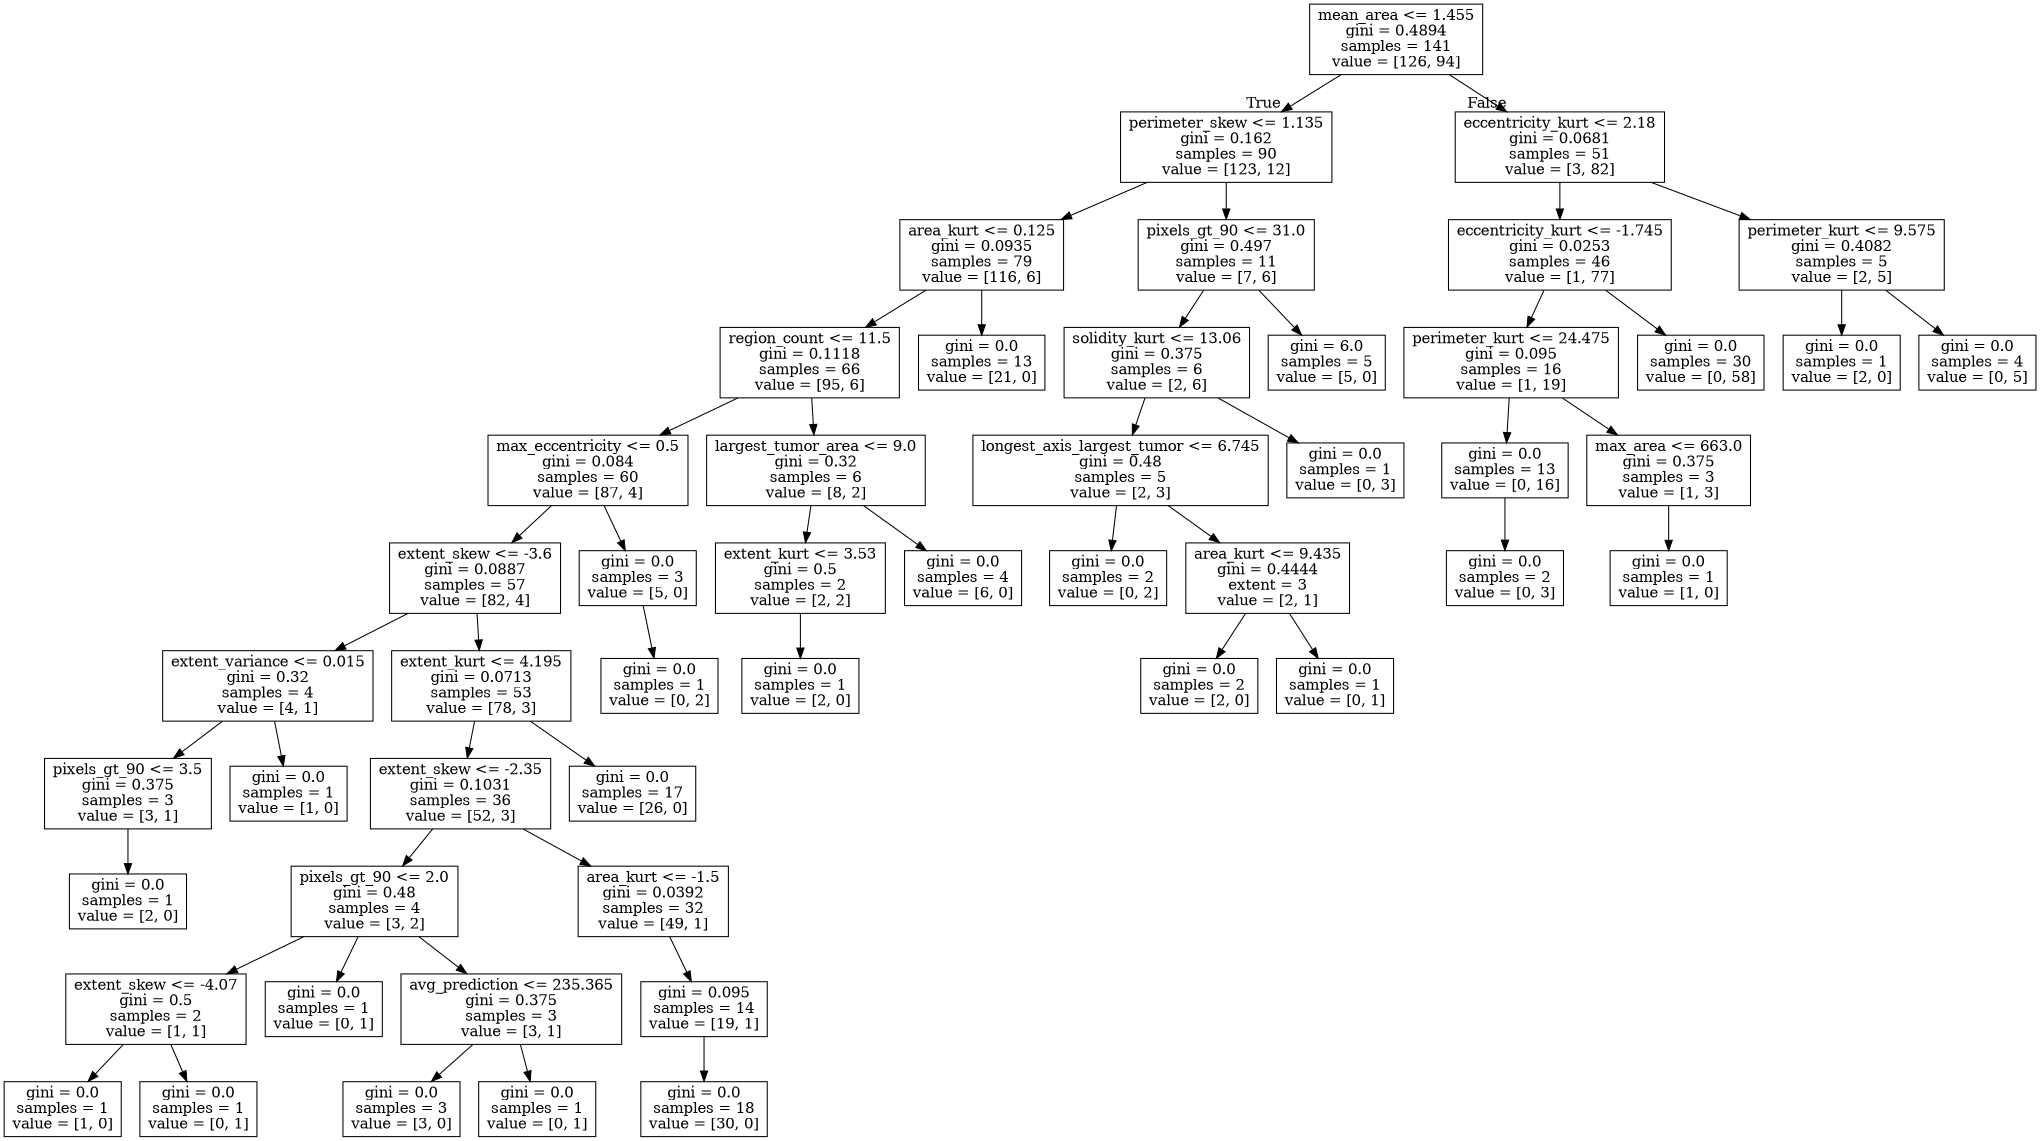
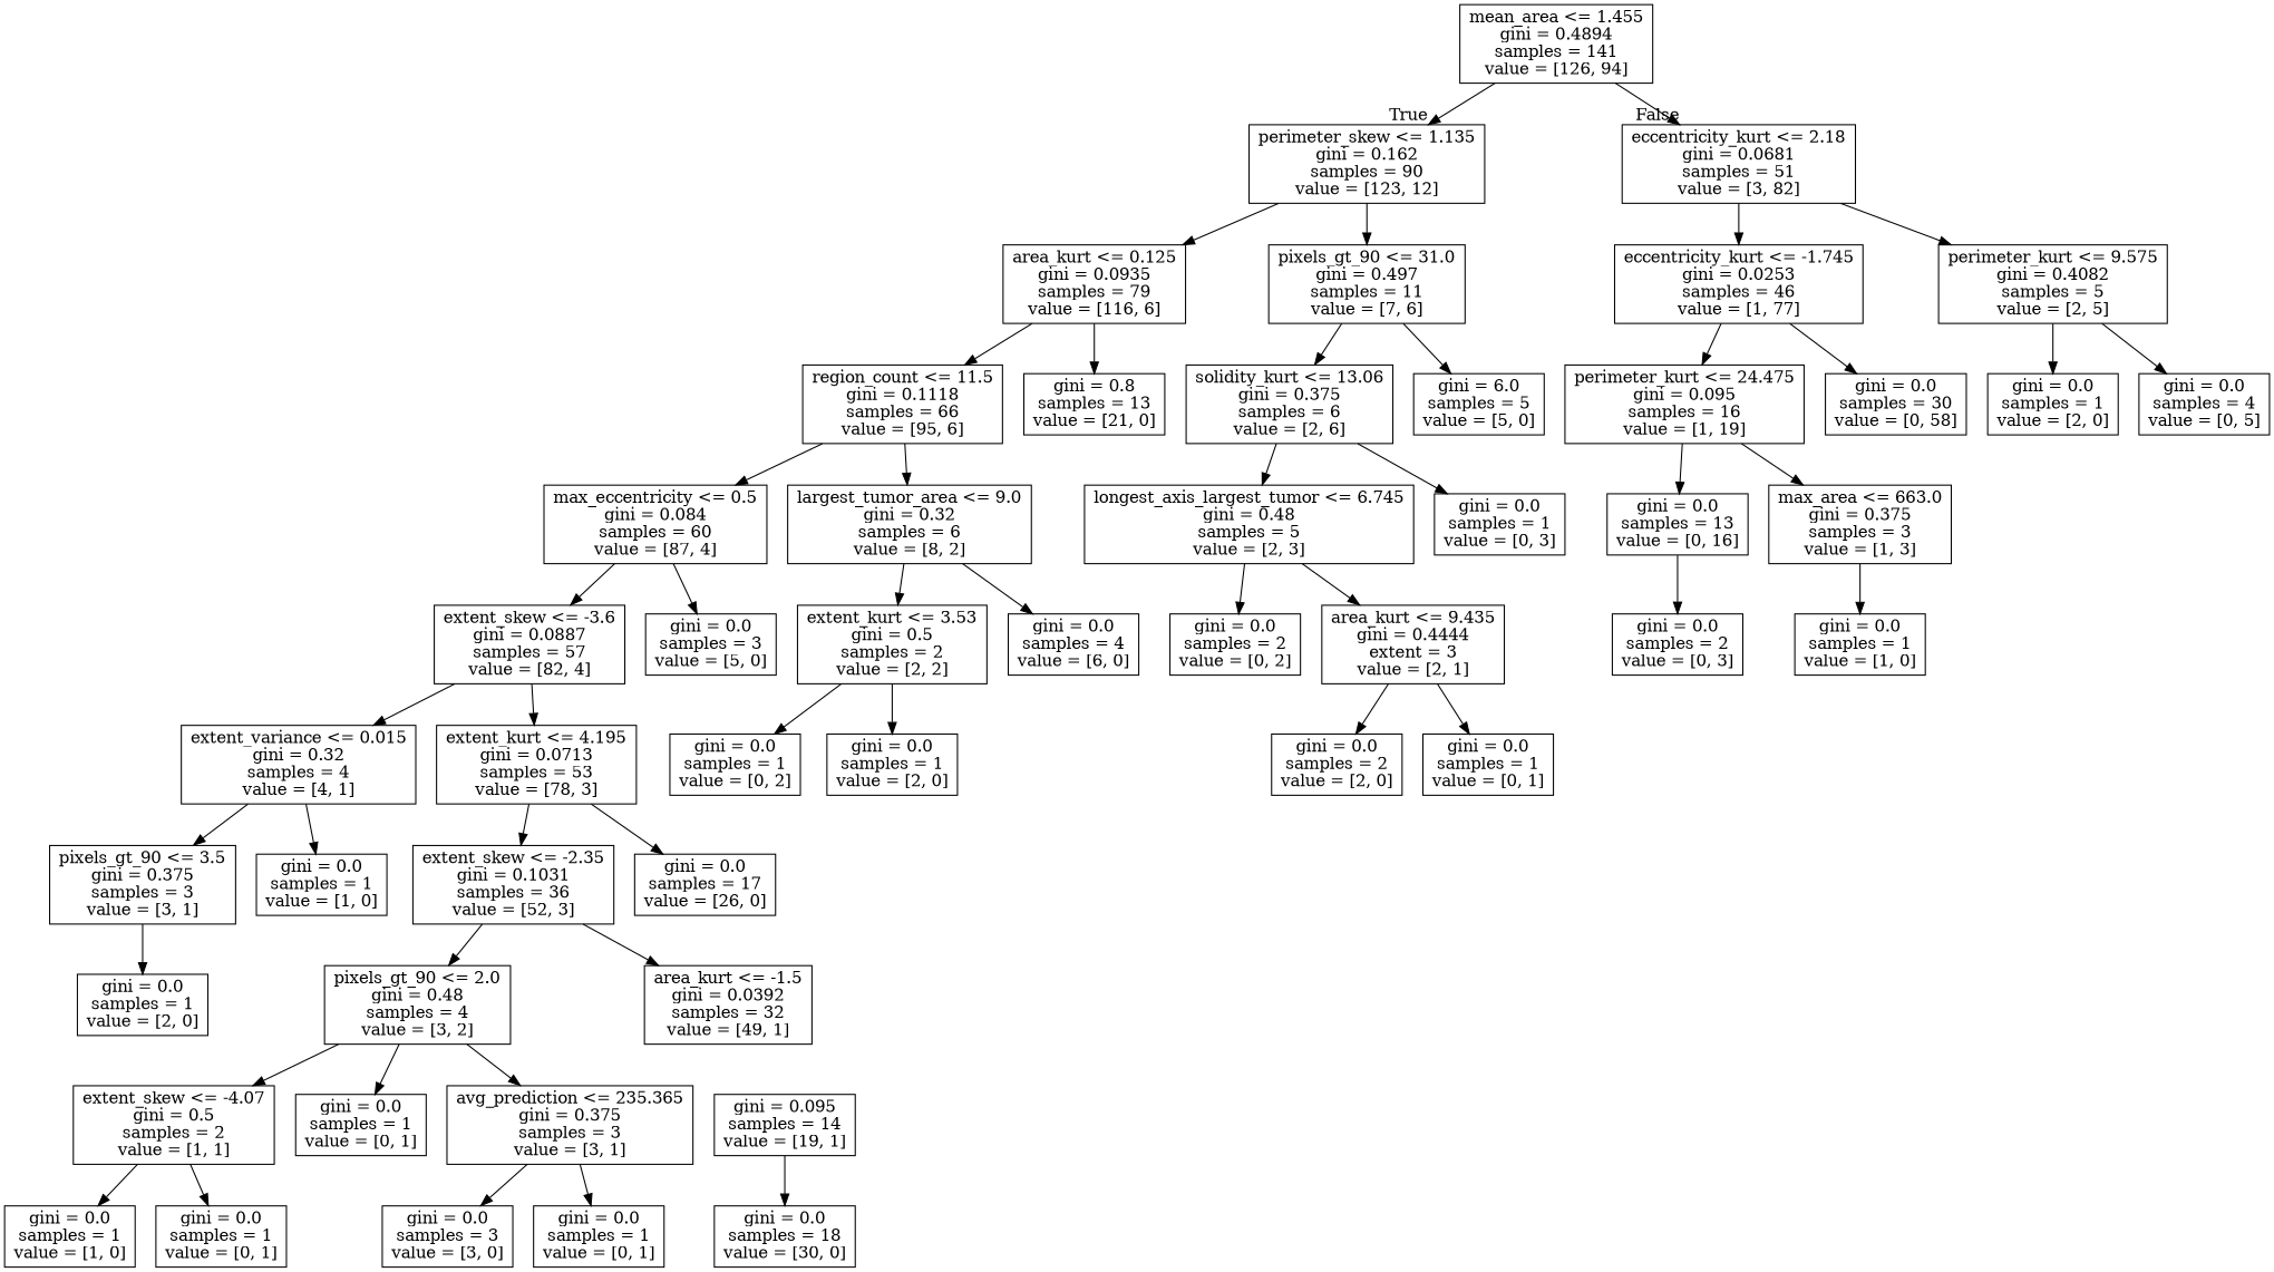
  digraph {
    node [shape=box]
    n1 [label="mean_area <= 1.455\ngini = 0.4894\nsamples = 141\nvalue = [126, 94]"]
    n2 [label="perimeter_skew <= 1.135\ngini = 0.162\nsamples = 90\nvalue = [123, 12]"]
    n3 [label="eccentricity_kurt <= 2.18\ngini = 0.0681\nsamples = 51\nvalue = [3, 82]"]
    n4 [label="area_kurt <= 0.125\ngini = 0.0935\nsamples = 79\nvalue = [116, 6]"]
    n5 [label="pixels_gt_90 <= 31.0\ngini = 0.497\nsamples = 11\nvalue = [7, 6]"]
    n6 [label="eccentricity_kurt <= -1.745\ngini = 0.0253\nsamples = 46\nvalue = [1, 77]"]
    n7 [label="perimeter_kurt <= 9.575\ngini = 0.4082\nsamples = 5\nvalue = [2, 5]"]
    n8 [label="region_count <= 11.5\ngini = 0.1118\nsamples = 66\nvalue = [95, 6]"]
-   n9 [label="gini = 0.0\nsamples = 13\nvalue = [21, 0]"]
+   n9 [label="gini = 0.8\nsamples = 13\nvalue = [21, 0]"]
    n10 [label="solidity_kurt <= 13.06\ngini = 0.375\nsamples = 6\nvalue = [2, 6]"]
    n11 [label="gini = 6.0\nsamples = 5\nvalue = [5, 0]"]
    n12 [label="max_eccentricity <= 0.5\ngini = 0.084\nsamples = 60\nvalue = [87, 4]"]
    n13 [label="largest_tumor_area <= 9.0\ngini = 0.32\nsamples = 6\nvalue = [8, 2]"]
    n14 [label="extent_skew <= -3.6\ngini = 0.0887\nsamples = 57\nvalue = [82, 4]"]
    n15 [label="gini = 0.0\nsamples = 3\nvalue = [5, 0]"]
    n16 [label="extent_kurt <= 3.53\ngini = 0.5\nsamples = 2\nvalue = [2, 2]"]
    n17 [label="gini = 0.0\nsamples = 4\nvalue = [6, 0]"]
    n18 [label="extent_variance <= 0.015\ngini = 0.32\nsamples = 4\nvalue = [4, 1]"]
    n19 [label="extent_kurt <= 4.195\ngini = 0.0713\nsamples = 53\nvalue = [78, 3]"]
    n20 [label="pixels_gt_90 <= 3.5\ngini = 0.375\nsamples = 3\nvalue = [3, 1]"]
    n21 [label="gini = 0.0\nsamples = 1\nvalue = [1, 0]"]
    n22 [label="extent_skew <= -2.35\ngini = 0.1031\nsamples = 36\nvalue = [52, 3]"]
    n23 [label="gini = 0.0\nsamples = 17\nvalue = [26, 0]"]
    n24 [label="gini = 0.0\nsamples = 1\nvalue = [2, 0]"]
    n25 [label="extent_skew <= -4.07\ngini = 0.5\nsamples = 2\nvalue = [1, 1]"]
    n26 [label="gini = 0.0\nsamples = 1\nvalue = [1, 0]"]
    n27 [label="gini = 0.0\nsamples = 1\nvalue = [0, 1]"]
    n28 [label="pixels_gt_90 <= 2.0\ngini = 0.48\nsamples = 4\nvalue = [3, 2]"]
    n29 [label="area_kurt <= -1.5\ngini = 0.0392\nsamples = 32\nvalue = [49, 1]"]
    n30 [label="gini = 0.0\nsamples = 1\nvalue = [0, 1]"]
    n31 [label="avg_prediction <= 235.365\ngini = 0.375\nsamples = 3\nvalue = [3, 1]"]
    n32 [label="gini = 0.095\nsamples = 14\nvalue = [19, 1]"]
    n33 [label="gini = 0.0\nsamples = 3\nvalue = [3, 0]"]
    n34 [label="gini = 0.0\nsamples = 1\nvalue = [0, 1]"]
    n35 [label="gini = 0.0\nsamples = 18\nvalue = [30, 0]"]
    n36 [label="gini = 0.0\nsamples = 1\nvalue = [2, 0]"]
    n37 [label="gini = 0.0\nsamples = 1\nvalue = [0, 2]"]
    n38 [label="longest_axis_largest_tumor <= 6.745\ngini = 0.48\nsamples = 5\nvalue = [2, 3]"]
    n39 [label="gini = 0.0\nsamples = 1\nvalue = [0, 3]"]
    n40 [label="gini = 0.0\nsamples = 2\nvalue = [0, 2]"]
    n41 [label="area_kurt <= 9.435\ngini = 0.4444\nextent = 3\nvalue = [2, 1]"]
    n42 [label="gini = 0.0\nsamples = 2\nvalue = [2, 0]"]
    n43 [label="gini = 0.0\nsamples = 1\nvalue = [0, 1]"]
    n44 [label="perimeter_kurt <= 24.475\ngini = 0.095\nsamples = 16\nvalue = [1, 19]"]
    n45 [label="gini = 0.0\nsamples = 30\nvalue = [0, 58]"]
    n46 [label="gini = 0.0\nsamples = 1\nvalue = [2, 0]"]
    n47 [label="gini = 0.0\nsamples = 4\nvalue = [0, 5]"]
    n48 [label="gini = 0.0\nsamples = 13\nvalue = [0, 16]"]
    n49 [label="max_area <= 663.0\ngini = 0.375\nsamples = 3\nvalue = [1, 3]"]
    n50 [label="gini = 0.0\nsamples = 2\nvalue = [0, 3]"]
    n51 [label="gini = 0.0\nsamples = 1\nvalue = [1, 0]"]
    n1 -> n2 [headlabel=True labelangle=45 labeldistance=2.5]
    n1 -> n3 [headlabel=False labelangle=-45 labeldistance=2.5]
    n2 -> n4
    n2 -> n5
    n3 -> n6
    n3 -> n7
    n4 -> n8
    n4 -> n9
    n5 -> n10
    n5 -> n11
    n6 -> n44
    n6 -> n45
    n7 -> n46
    n7 -> n47
    n8 -> n12
    n8 -> n13
    n10 -> n38
    n10 -> n39
    n12 -> n14
    n12 -> n15
    n13 -> n16
    n13 -> n17
    n14 -> n18
    n14 -> n19
    n16 -> n36
-   n15 -> n37
+   n16 -> n37
    n18 -> n20
    n18 -> n21
    n19 -> n22
    n19 -> n23
    n20 -> n24
    n22 -> n28
    n22 -> n29
    n25 -> n26
    n25 -> n27
    n28 -> n25
    n28 -> n30
    n28 -> n31
-   n29 -> n32
    n31 -> n33
    n31 -> n34
    n32 -> n35
    n38 -> n40
    n38 -> n41
    n41 -> n42
    n41 -> n43
    n44 -> n48
    n44 -> n49
    n48 -> n50
    n49 -> n51
  }
